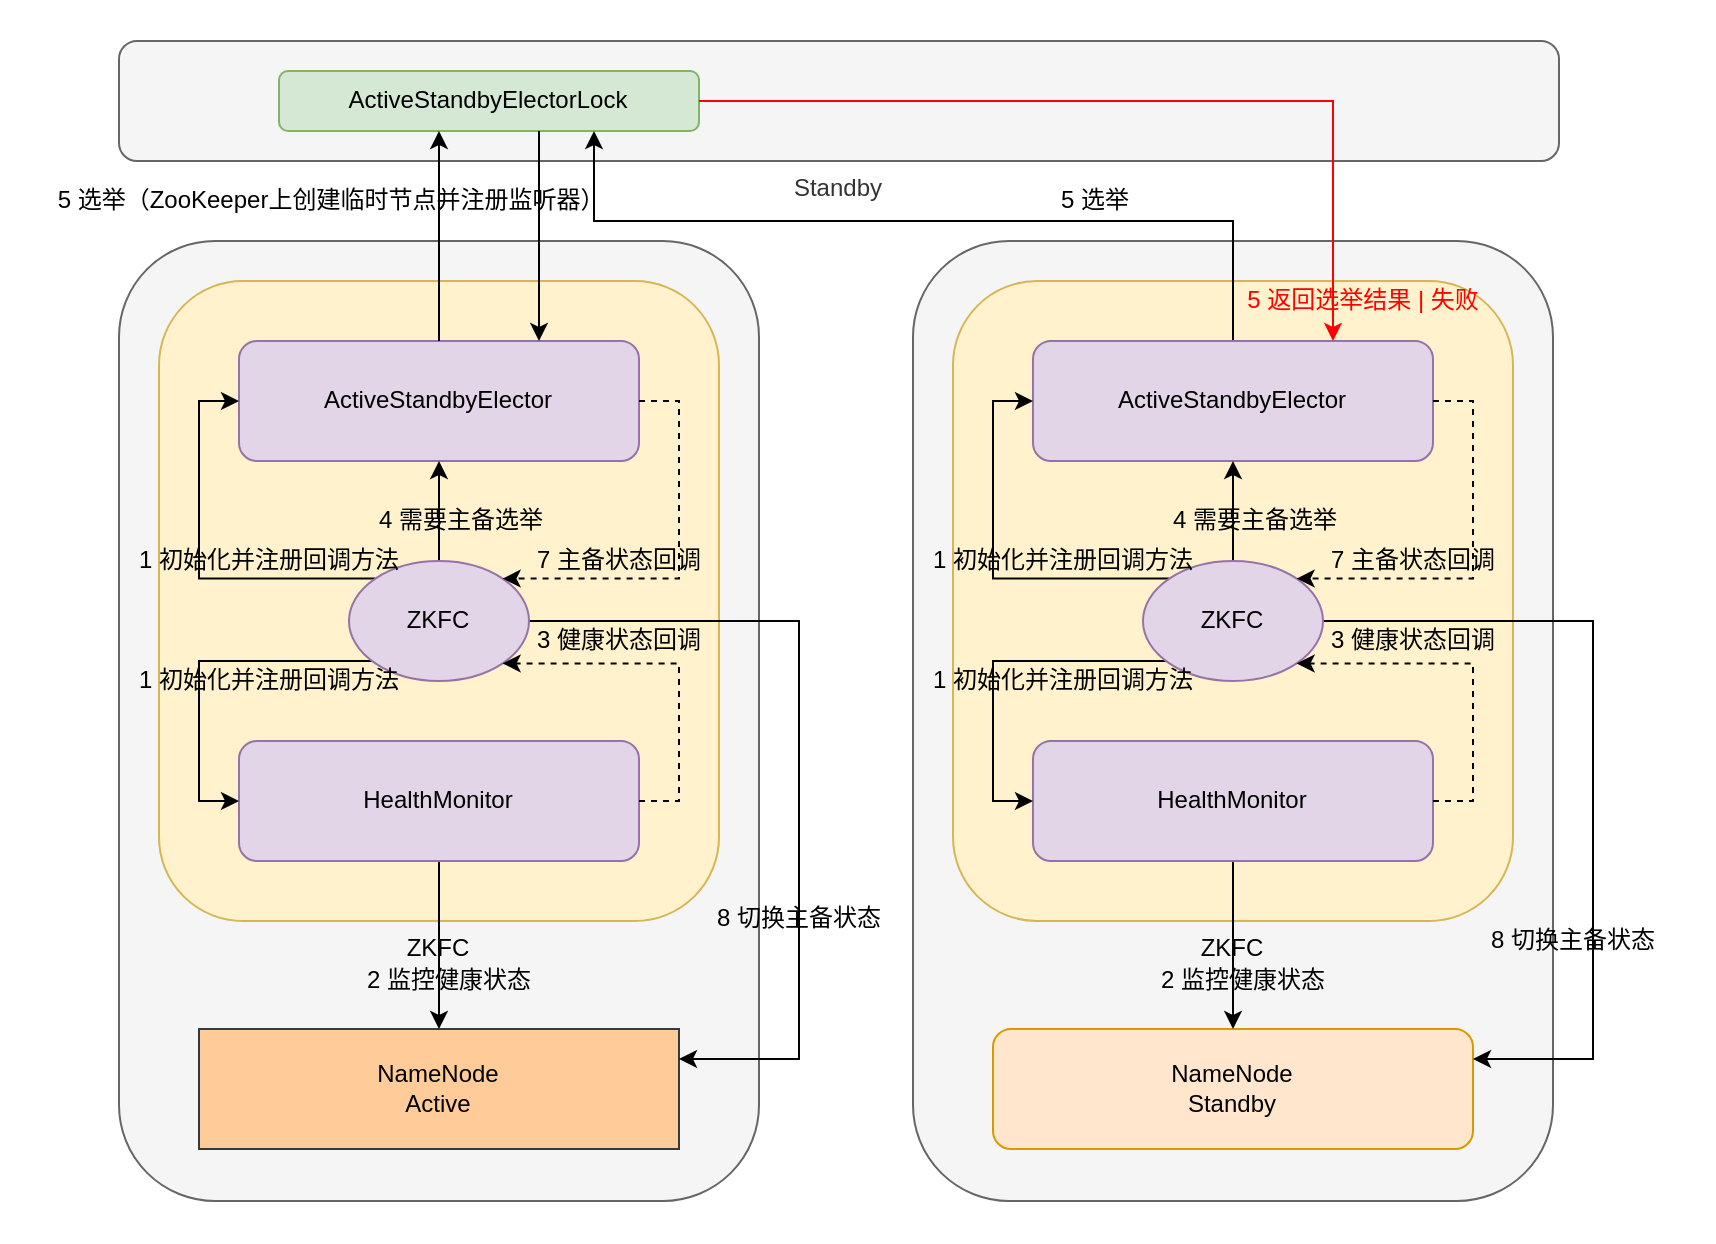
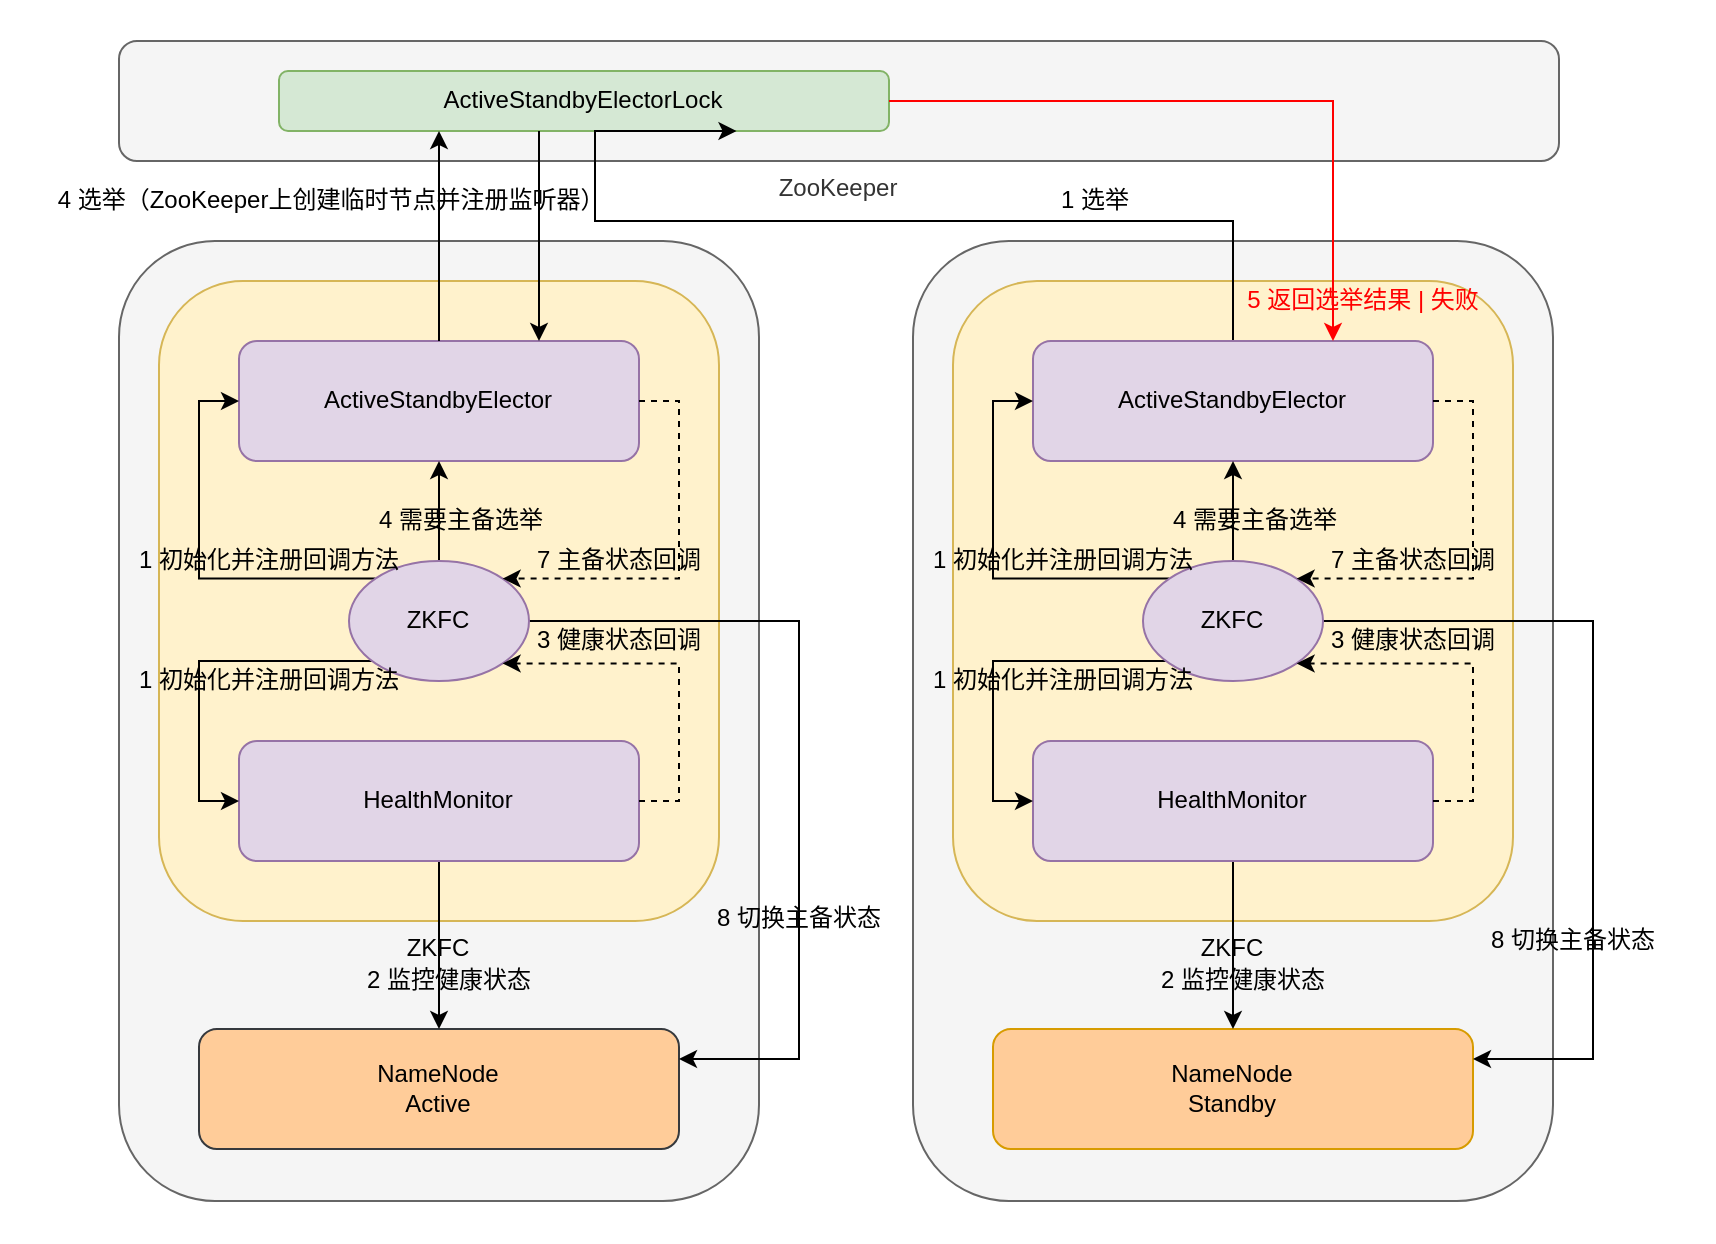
  <mxCell id="0" />
  <mxCell id="1" parent="0" />
- <mxCell id="2" value="Standby" style="rounded=1;whiteSpace=wrap;html=1;fillColor=#f5f5f5;strokeColor=#666666;fontColor=#333333;labelPosition=center;verticalLabelPosition=bottom;align=center;verticalAlign=top;" vertex="1" parent="1"><mxGeometry x="59" y="20" width="720" height="60" as="geometry" /></mxCell>
- <mxCell id="3" value="5 选举（ZooKeeper上创建临时节点并注册监听器）" style="text;html=1;align=center;verticalAlign=middle;resizable=0;points=[];;autosize=1;" vertex="1" parent="1"><mxGeometry x="20" y="90" width="290" height="20" as="geometry" /></mxCell>
- <mxCell id="4" value="ActiveStandbyElectorLock" style="rounded=1;whiteSpace=wrap;html=1;fillColor=#d5e8d4;strokeColor=#82b366;" vertex="1" parent="1"><mxGeometry x="139" y="35" width="210" height="30" as="geometry" /></mxCell>
+ <mxCell id="2" value="ZooKeeper" style="rounded=1;whiteSpace=wrap;html=1;fillColor=#f5f5f5;strokeColor=#666666;fontColor=#333333;labelPosition=center;verticalLabelPosition=bottom;align=center;verticalAlign=top;" vertex="1" parent="1"><mxGeometry x="59" y="20" width="720" height="60" as="geometry" /></mxCell>
+ <mxCell id="3" value="4 选举（ZooKeeper上创建临时节点并注册监听器）" style="text;html=1;align=center;verticalAlign=middle;resizable=0;points=[];;autosize=1;" vertex="1" parent="1"><mxGeometry x="20" y="90" width="290" height="20" as="geometry" /></mxCell>
+ <mxCell id="4" value="ActiveStandbyElectorLock" style="rounded=1;whiteSpace=wrap;html=1;fillColor=#d5e8d4;strokeColor=#82b366;" vertex="1" parent="1"><mxGeometry x="139" y="35" width="305" height="30" as="geometry" /></mxCell>
  <mxCell id="5" value="" style="rounded=1;whiteSpace=wrap;html=1;fillColor=#f5f5f5;strokeColor=#666666;fontColor=#333333;" vertex="1" parent="1"><mxGeometry x="456" y="120" width="320" height="480" as="geometry" /></mxCell>
  <mxCell id="6" value="ZKFC" style="rounded=1;whiteSpace=wrap;html=1;labelPosition=center;verticalLabelPosition=bottom;align=center;verticalAlign=top;fillColor=#fff2cc;strokeColor=#d6b656;" vertex="1" parent="1"><mxGeometry x="476" y="140" width="280" height="320" as="geometry" /></mxCell>
- <mxCell id="7" value="NameNode&lt;br&gt;Standby" style="rounded=1;whiteSpace=wrap;html=1;labelPosition=center;verticalLabelPosition=middle;align=center;verticalAlign=middle;fillColor=#ffe6cc;strokeColor=#d79b00;" vertex="1" parent="1"><mxGeometry x="496" y="514" width="240" height="60" as="geometry" /></mxCell>
+ <mxCell id="7" value="NameNode&lt;br&gt;Standby" style="rounded=1;whiteSpace=wrap;html=1;labelPosition=center;verticalLabelPosition=middle;align=center;verticalAlign=middle;fillColor=#ffcc99;strokeColor=#d79b00;" vertex="1" parent="1"><mxGeometry x="496" y="514" width="240" height="60" as="geometry" /></mxCell>
  <mxCell id="8" style="edgeStyle=orthogonalEdgeStyle;rounded=0;orthogonalLoop=1;jettySize=auto;html=1;" edge="1" parent="1" source="9" target="7"><mxGeometry relative="1" as="geometry" /></mxCell>
  <mxCell id="9" value="HealthMonitor" style="rounded=1;whiteSpace=wrap;html=1;fillColor=#e1d5e7;strokeColor=#9673a6;" vertex="1" parent="1"><mxGeometry x="516" y="370" width="200" height="60" as="geometry" /></mxCell>
  <mxCell id="10" style="edgeStyle=orthogonalEdgeStyle;rounded=0;orthogonalLoop=1;jettySize=auto;html=1;entryX=0.75;entryY=1;entryDx=0;entryDy=0;strokeColor=#000000;" edge="1" parent="1" source="11" target="4"><mxGeometry relative="1" as="geometry"><Array as="points"><mxPoint x="616" y="110" /><mxPoint x="297" y="110" /></Array></mxGeometry></mxCell>
  <mxCell id="11" value="ActiveStandbyElector" style="rounded=1;whiteSpace=wrap;html=1;fillColor=#e1d5e7;strokeColor=#9673a6;" vertex="1" parent="1"><mxGeometry x="516" y="170" width="200" height="60" as="geometry" /></mxCell>
  <mxCell id="12" style="edgeStyle=orthogonalEdgeStyle;rounded=0;orthogonalLoop=1;jettySize=auto;html=1;entryX=0;entryY=0.5;entryDx=0;entryDy=0;exitX=0;exitY=0;exitDx=0;exitDy=0;" edge="1" parent="1" source="16" target="11"><mxGeometry relative="1" as="geometry"><Array as="points"><mxPoint x="496" y="289" /><mxPoint x="496" y="200" /></Array></mxGeometry></mxCell>
  <mxCell id="13" style="edgeStyle=orthogonalEdgeStyle;rounded=0;orthogonalLoop=1;jettySize=auto;html=1;entryX=0;entryY=0.5;entryDx=0;entryDy=0;" edge="1" parent="1" source="16" target="9"><mxGeometry relative="1" as="geometry"><Array as="points"><mxPoint x="496" y="330" /><mxPoint x="496" y="400" /></Array></mxGeometry></mxCell>
  <mxCell id="14" style="edgeStyle=orthogonalEdgeStyle;rounded=0;orthogonalLoop=1;jettySize=auto;html=1;entryX=0.5;entryY=1;entryDx=0;entryDy=0;" edge="1" parent="1" source="16" target="11"><mxGeometry relative="1" as="geometry" /></mxCell>
  <mxCell id="15" style="edgeStyle=orthogonalEdgeStyle;rounded=0;orthogonalLoop=1;jettySize=auto;html=1;entryX=1;entryY=0.25;entryDx=0;entryDy=0;" edge="1" parent="1" source="16" target="7"><mxGeometry relative="1" as="geometry"><Array as="points"><mxPoint x="796" y="310" /><mxPoint x="796" y="529" /></Array></mxGeometry></mxCell>
  <mxCell id="16" value="ZKFC" style="ellipse;whiteSpace=wrap;html=1;fillColor=#e1d5e7;strokeColor=#9673a6;" vertex="1" parent="1"><mxGeometry x="571" y="280" width="90" height="60" as="geometry" /></mxCell>
  <mxCell id="17" style="edgeStyle=orthogonalEdgeStyle;rounded=0;orthogonalLoop=1;jettySize=auto;html=1;entryX=1;entryY=1;entryDx=0;entryDy=0;dashed=1;" edge="1" parent="1" source="9" target="16"><mxGeometry relative="1" as="geometry"><Array as="points"><mxPoint x="736" y="400" /><mxPoint x="736" y="331" /></Array></mxGeometry></mxCell>
  <mxCell id="18" style="edgeStyle=orthogonalEdgeStyle;rounded=0;orthogonalLoop=1;jettySize=auto;html=1;entryX=1;entryY=0;entryDx=0;entryDy=0;dashed=1;" edge="1" parent="1" source="11" target="16"><mxGeometry relative="1" as="geometry"><Array as="points"><mxPoint x="736" y="200" /><mxPoint x="736" y="289" /></Array></mxGeometry></mxCell>
  <mxCell id="19" value="4 需要主备选举" style="text;html=1;align=center;verticalAlign=middle;resizable=0;points=[];;autosize=1;" vertex="1" parent="1"><mxGeometry x="577" y="250" width="100" height="20" as="geometry" /></mxCell>
  <mxCell id="20" value="3 健康状态回调" style="text;html=1;align=center;verticalAlign=middle;resizable=0;points=[];;autosize=1;" vertex="1" parent="1"><mxGeometry x="656" y="310" width="100" height="20" as="geometry" /></mxCell>
  <mxCell id="21" value="1 初始化并注册回调方法" style="text;html=1;align=center;verticalAlign=middle;resizable=0;points=[];;autosize=1;" vertex="1" parent="1"><mxGeometry x="456" y="270" width="150" height="20" as="geometry" /></mxCell>
  <mxCell id="22" value="1 初始化并注册回调方法" style="text;html=1;align=center;verticalAlign=middle;resizable=0;points=[];;autosize=1;" vertex="1" parent="1"><mxGeometry x="456" y="330" width="150" height="20" as="geometry" /></mxCell>
  <mxCell id="23" value="2 监控健康状态" style="text;html=1;align=center;verticalAlign=middle;resizable=0;points=[];;autosize=1;" vertex="1" parent="1"><mxGeometry x="571" y="480" width="100" height="20" as="geometry" /></mxCell>
  <mxCell id="24" value="&lt;font color=&quot;#ff0000&quot;&gt;5 返回选举结果 | 失败&lt;/font&gt;" style="text;html=1;align=center;verticalAlign=middle;resizable=0;points=[];;autosize=1;" vertex="1" parent="1"><mxGeometry x="616" y="140" width="130" height="20" as="geometry" /></mxCell>
  <mxCell id="25" value="7 主备状态回调" style="text;html=1;align=center;verticalAlign=middle;resizable=0;points=[];;autosize=1;" vertex="1" parent="1"><mxGeometry x="656" y="270" width="100" height="20" as="geometry" /></mxCell>
  <mxCell id="26" value="8 切换主备状态" style="text;html=1;align=center;verticalAlign=middle;resizable=0;points=[];;autosize=1;" vertex="1" parent="1"><mxGeometry x="736" y="460" width="100" height="20" as="geometry" /></mxCell>
  <mxCell id="27" value="" style="rounded=1;whiteSpace=wrap;html=1;fillColor=#f5f5f5;strokeColor=#666666;fontColor=#333333;" vertex="1" parent="1"><mxGeometry x="59" y="120" width="320" height="480" as="geometry" /></mxCell>
  <mxCell id="28" value="ZKFC" style="rounded=1;whiteSpace=wrap;html=1;labelPosition=center;verticalLabelPosition=bottom;align=center;verticalAlign=top;fillColor=#fff2cc;strokeColor=#d6b656;" vertex="1" parent="1"><mxGeometry x="79" y="140" width="280" height="320" as="geometry" /></mxCell>
- <mxCell id="29" value="NameNode&lt;br&gt;Active" style="whiteSpace=wrap;html=1;labelPosition=center;verticalLabelPosition=middle;align=center;verticalAlign=middle;fillColor=#ffcc99;strokeColor=#36393d;rounded=0;" vertex="1" parent="1"><mxGeometry x="99" y="514" width="240" height="60" as="geometry" /></mxCell>
+ <mxCell id="29" value="NameNode&lt;br&gt;Active" style="rounded=1;whiteSpace=wrap;html=1;labelPosition=center;verticalLabelPosition=middle;align=center;verticalAlign=middle;fillColor=#ffcc99;strokeColor=#36393d;" vertex="1" parent="1"><mxGeometry x="99" y="514" width="240" height="60" as="geometry" /></mxCell>
  <mxCell id="30" style="edgeStyle=orthogonalEdgeStyle;rounded=0;orthogonalLoop=1;jettySize=auto;html=1;" edge="1" parent="1" source="31" target="29"><mxGeometry relative="1" as="geometry" /></mxCell>
  <mxCell id="31" value="HealthMonitor" style="rounded=1;whiteSpace=wrap;html=1;fillColor=#e1d5e7;strokeColor=#9673a6;" vertex="1" parent="1"><mxGeometry x="119" y="370" width="200" height="60" as="geometry" /></mxCell>
  <mxCell id="32" value="ActiveStandbyElector" style="rounded=1;whiteSpace=wrap;html=1;fillColor=#e1d5e7;strokeColor=#9673a6;" vertex="1" parent="1"><mxGeometry x="119" y="170" width="200" height="60" as="geometry" /></mxCell>
  <mxCell id="33" style="edgeStyle=orthogonalEdgeStyle;rounded=0;orthogonalLoop=1;jettySize=auto;html=1;entryX=0;entryY=0.5;entryDx=0;entryDy=0;exitX=0;exitY=0;exitDx=0;exitDy=0;" edge="1" parent="1" source="37" target="32"><mxGeometry relative="1" as="geometry"><Array as="points"><mxPoint x="99" y="289" /><mxPoint x="99" y="200" /></Array></mxGeometry></mxCell>
  <mxCell id="34" style="edgeStyle=orthogonalEdgeStyle;rounded=0;orthogonalLoop=1;jettySize=auto;html=1;entryX=0;entryY=0.5;entryDx=0;entryDy=0;" edge="1" parent="1" source="37" target="31"><mxGeometry relative="1" as="geometry"><Array as="points"><mxPoint x="99" y="330" /><mxPoint x="99" y="400" /></Array></mxGeometry></mxCell>
  <mxCell id="35" style="edgeStyle=orthogonalEdgeStyle;rounded=0;orthogonalLoop=1;jettySize=auto;html=1;entryX=0.5;entryY=1;entryDx=0;entryDy=0;" edge="1" parent="1" source="37" target="32"><mxGeometry relative="1" as="geometry" /></mxCell>
  <mxCell id="36" style="edgeStyle=orthogonalEdgeStyle;rounded=0;orthogonalLoop=1;jettySize=auto;html=1;entryX=1;entryY=0.25;entryDx=0;entryDy=0;" edge="1" parent="1" source="37" target="29"><mxGeometry relative="1" as="geometry"><Array as="points"><mxPoint x="399" y="310" /><mxPoint x="399" y="529" /></Array></mxGeometry></mxCell>
  <mxCell id="37" value="ZKFC" style="ellipse;whiteSpace=wrap;html=1;fillColor=#e1d5e7;strokeColor=#9673a6;" vertex="1" parent="1"><mxGeometry x="174" y="280" width="90" height="60" as="geometry" /></mxCell>
  <mxCell id="38" style="edgeStyle=orthogonalEdgeStyle;rounded=0;orthogonalLoop=1;jettySize=auto;html=1;entryX=1;entryY=1;entryDx=0;entryDy=0;dashed=1;" edge="1" parent="1" source="31" target="37"><mxGeometry relative="1" as="geometry"><Array as="points"><mxPoint x="339" y="400" /><mxPoint x="339" y="331" /></Array></mxGeometry></mxCell>
  <mxCell id="39" style="edgeStyle=orthogonalEdgeStyle;rounded=0;orthogonalLoop=1;jettySize=auto;html=1;entryX=1;entryY=0;entryDx=0;entryDy=0;dashed=1;" edge="1" parent="1" source="32" target="37"><mxGeometry relative="1" as="geometry"><Array as="points"><mxPoint x="339" y="200" /><mxPoint x="339" y="289" /></Array></mxGeometry></mxCell>
  <mxCell id="40" value="4 需要主备选举" style="text;html=1;align=center;verticalAlign=middle;resizable=0;points=[];;autosize=1;" vertex="1" parent="1"><mxGeometry x="180" y="250" width="100" height="20" as="geometry" /></mxCell>
  <mxCell id="41" value="3 健康状态回调" style="text;html=1;align=center;verticalAlign=middle;resizable=0;points=[];;autosize=1;" vertex="1" parent="1"><mxGeometry x="259" y="310" width="100" height="20" as="geometry" /></mxCell>
  <mxCell id="42" value="1 初始化并注册回调方法" style="text;html=1;align=center;verticalAlign=middle;resizable=0;points=[];;autosize=1;" vertex="1" parent="1"><mxGeometry x="59" y="270" width="150" height="20" as="geometry" /></mxCell>
  <mxCell id="43" value="1 初始化并注册回调方法" style="text;html=1;align=center;verticalAlign=middle;resizable=0;points=[];;autosize=1;" vertex="1" parent="1"><mxGeometry x="59" y="330" width="150" height="20" as="geometry" /></mxCell>
  <mxCell id="44" value="2 监控健康状态" style="text;html=1;align=center;verticalAlign=middle;resizable=0;points=[];;autosize=1;" vertex="1" parent="1"><mxGeometry x="174" y="480" width="100" height="20" as="geometry" /></mxCell>
  <mxCell id="45" value="7 主备状态回调" style="text;html=1;align=center;verticalAlign=middle;resizable=0;points=[];;autosize=1;" vertex="1" parent="1"><mxGeometry x="259" y="270" width="100" height="20" as="geometry" /></mxCell>
  <mxCell id="46" value="8 切换主备状态" style="text;html=1;align=center;verticalAlign=middle;resizable=0;points=[];;autosize=1;" vertex="1" parent="1"><mxGeometry x="349" y="449" width="100" height="20" as="geometry" /></mxCell>
  <mxCell id="47" style="edgeStyle=orthogonalEdgeStyle;rounded=0;orthogonalLoop=1;jettySize=auto;html=1;entryX=0.75;entryY=0;entryDx=0;entryDy=0;" edge="1" parent="1" source="4" target="32"><mxGeometry relative="1" as="geometry"><Array as="points"><mxPoint x="269" y="80" /><mxPoint x="269" y="80" /></Array></mxGeometry></mxCell>
  <mxCell id="48" style="edgeStyle=orthogonalEdgeStyle;rounded=0;orthogonalLoop=1;jettySize=auto;html=1;" edge="1" parent="1" source="32" target="4"><mxGeometry relative="1" as="geometry"><mxPoint x="219" y="100" as="targetPoint" /><Array as="points"><mxPoint x="219" y="90" /><mxPoint x="219" y="90" /></Array></mxGeometry></mxCell>
- <mxCell id="49" value="5 选举" style="text;html=1;align=center;verticalAlign=middle;resizable=0;points=[];;autosize=1;" vertex="1" parent="1"><mxGeometry x="522" y="90" width="50" height="20" as="geometry" /></mxCell>
+ <mxCell id="49" value="1 选举" style="text;html=1;align=center;verticalAlign=middle;resizable=0;points=[];;autosize=1;" vertex="1" parent="1"><mxGeometry x="522" y="90" width="50" height="20" as="geometry" /></mxCell>
  <mxCell id="50" style="edgeStyle=orthogonalEdgeStyle;rounded=0;orthogonalLoop=1;jettySize=auto;html=1;entryX=0.75;entryY=0;entryDx=0;entryDy=0;strokeColor=#FF0000;" edge="1" parent="1" source="4" target="11"><mxGeometry relative="1" as="geometry" /></mxCell>
